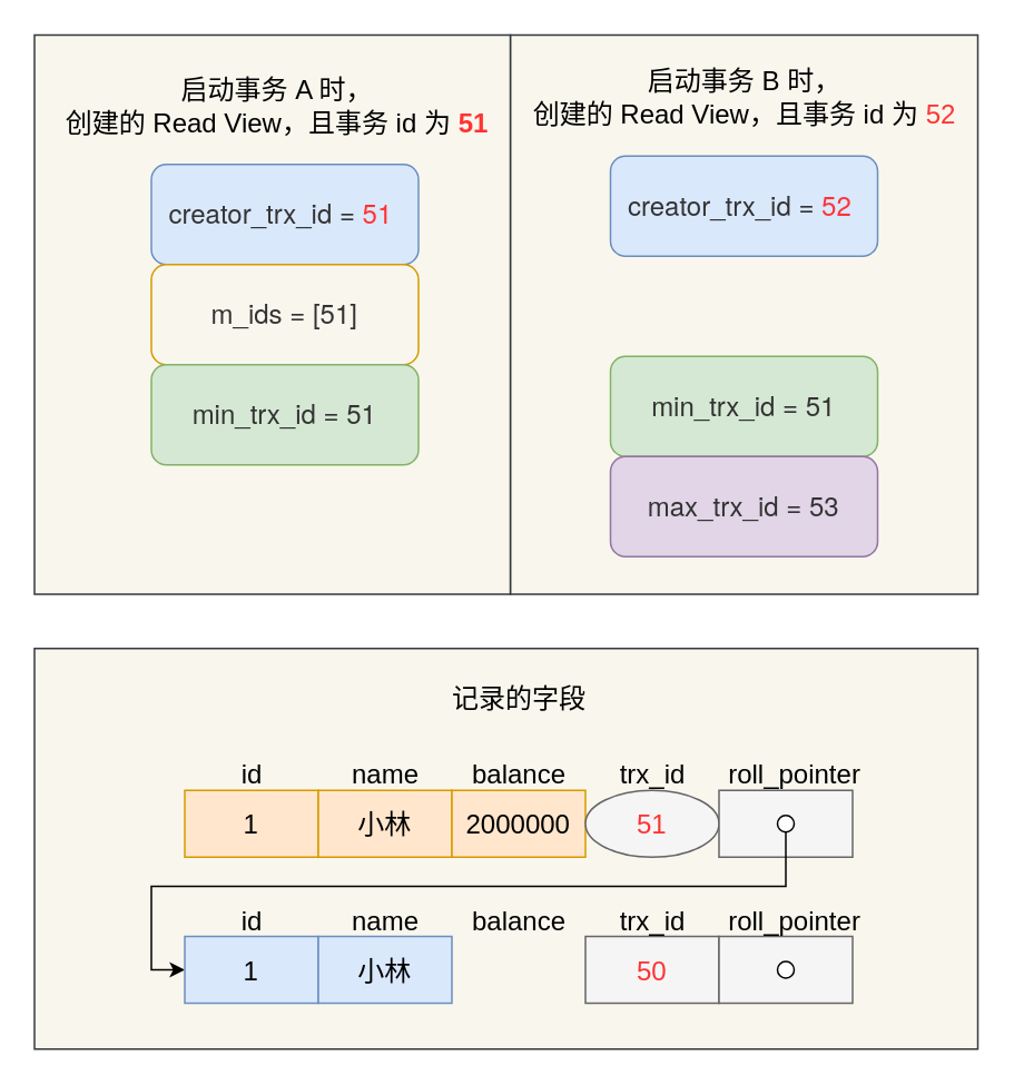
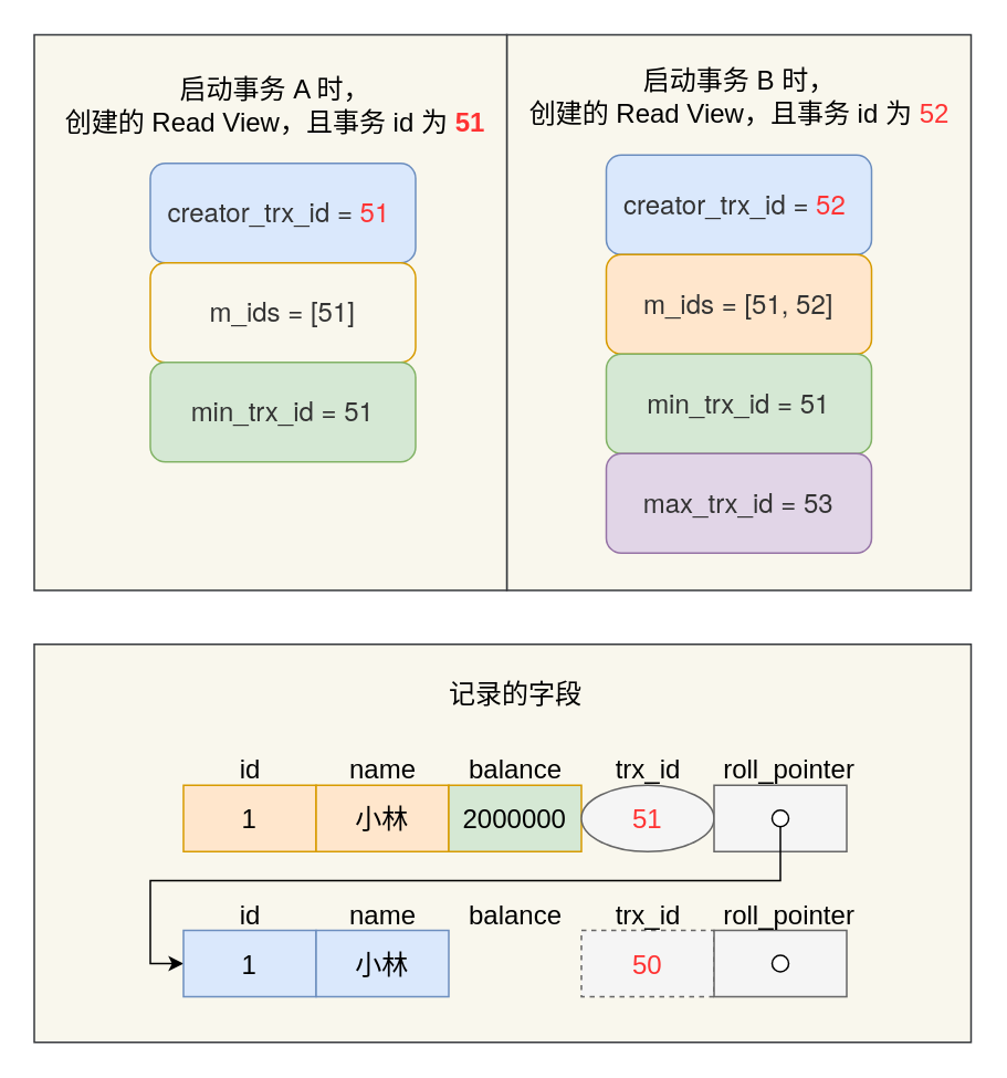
  <mxCell id="0" />
  <mxCell id="1" parent="0" />
  <mxCell id="2" value="" style="rounded=0;whiteSpace=wrap;html=1;fontSize=16;fillColor=#f9f7ed;strokeColor=#36393d;" parent="1" vertex="1"><mxGeometry x="20" y="388" width="565" height="240" as="geometry" /></mxCell>
  <mxCell id="3" value="" style="rounded=0;whiteSpace=wrap;html=1;fontSize=16;fillColor=#f9f7ed;strokeColor=#36393d;" parent="1" vertex="1"><mxGeometry x="305" y="20.5" width="280" height="335" as="geometry" /></mxCell>
  <mxCell id="4" value="" style="rounded=0;whiteSpace=wrap;html=1;fontSize=16;fillColor=#f9f7ed;strokeColor=#36393d;" parent="1" vertex="1"><mxGeometry x="20" y="20.5" width="285" height="335" as="geometry" /></mxCell>
  <mxCell id="5" value="&lt;span style=&quot;color: rgb(51 , 51 , 51) ; font-family: &amp;#34;helvetica neue&amp;#34; , &amp;#34;helvetica&amp;#34; , &amp;#34;arial&amp;#34; , sans-serif ; font-size: 16px ; text-align: left&quot;&gt;creator_trx_&lt;/span&gt;&lt;span style=&quot;color: rgb(51 , 51 , 51) ; font-family: &amp;#34;helvetica neue&amp;#34; , &amp;#34;helvetica&amp;#34; , &amp;#34;arial&amp;#34; , sans-serif ; font-size: 16px ; text-align: left&quot;&gt;id = &lt;/span&gt;&lt;span style=&quot;font-family: &amp;#34;helvetica neue&amp;#34; , &amp;#34;helvetica&amp;#34; , &amp;#34;arial&amp;#34; , sans-serif ; font-size: 16px ; text-align: left&quot;&gt;&lt;font color=&quot;#ff3333&quot;&gt;51&lt;/font&gt;&lt;/span&gt;&lt;span style=&quot;color: rgb(51 , 51 , 51) ; font-family: &amp;#34;helvetica neue&amp;#34; , &amp;#34;helvetica&amp;#34; , &amp;#34;arial&amp;#34; , sans-serif ; font-size: 16px ; text-align: left&quot;&gt;&amp;nbsp;&lt;/span&gt;" style="rounded=1;whiteSpace=wrap;html=1;fontSize=16;fillColor=#dae8fc;strokeColor=#6c8ebf;labelBackgroundColor=none;" parent="1" vertex="1"><mxGeometry x="90" y="98" width="160" height="60" as="geometry" /></mxCell>
  <mxCell id="6" value="&lt;span style=&quot;color: rgb(51 , 51 , 51) ; font-family: &amp;#34;helvetica neue&amp;#34; , &amp;#34;helvetica&amp;#34; , &amp;#34;arial&amp;#34; , sans-serif ; font-size: 16px ; text-align: left&quot;&gt;m_&lt;/span&gt;&lt;span style=&quot;color: rgb(51 , 51 , 51) ; font-family: &amp;#34;helvetica neue&amp;#34; , &amp;#34;helvetica&amp;#34; , &amp;#34;arial&amp;#34; , sans-serif ; font-size: 16px ; text-align: left&quot;&gt;id&lt;/span&gt;&lt;span style=&quot;color: rgb(51 , 51 , 51) ; font-family: &amp;#34;helvetica neue&amp;#34; , &amp;#34;helvetica&amp;#34; , &amp;#34;arial&amp;#34; , sans-serif ; font-size: 16px ; text-align: left&quot;&gt;s = [51]&lt;br style=&quot;font-size: 16px&quot;&gt;&lt;/span&gt;" style="rounded=1;whiteSpace=wrap;html=1;fontSize=16;fillColor=#f9f7ed;strokeColor=#d79b00;labelBackgroundColor=none;" parent="1" vertex="1"><mxGeometry x="90" y="158" width="160" height="60" as="geometry" /></mxCell>
  <mxCell id="7" value="&lt;span style=&quot;color: rgb(51 , 51 , 51) ; font-family: &amp;quot;helvetica neue&amp;quot; , &amp;quot;helvetica&amp;quot; , &amp;quot;arial&amp;quot; , sans-serif ; font-size: 16px ; text-align: left&quot;&gt;min_trx_&lt;/span&gt;&lt;span style=&quot;color: rgb(51 , 51 , 51) ; font-family: &amp;quot;helvetica neue&amp;quot; , &amp;quot;helvetica&amp;quot; , &amp;quot;arial&amp;quot; , sans-serif ; font-size: 16px ; text-align: left&quot;&gt;id = 51&lt;/span&gt;" style="rounded=1;whiteSpace=wrap;html=1;fontSize=16;fillColor=#d5e8d4;strokeColor=#82b366;labelBackgroundColor=none;" parent="1" vertex="1"><mxGeometry x="90" y="218" width="160" height="60" as="geometry" /></mxCell>
  <mxCell id="8" value="&lt;span style=&quot;color: rgb(51 , 51 , 51) ; font-family: &amp;#34;helvetica neue&amp;#34; , &amp;#34;helvetica&amp;#34; , &amp;#34;arial&amp;#34; , sans-serif ; font-size: 16px ; text-align: left&quot;&gt;creator_trx_&lt;/span&gt;&lt;span style=&quot;color: rgb(51 , 51 , 51) ; font-family: &amp;#34;helvetica neue&amp;#34; , &amp;#34;helvetica&amp;#34; , &amp;#34;arial&amp;#34; , sans-serif ; font-size: 16px ; text-align: left&quot;&gt;id = &lt;/span&gt;&lt;span style=&quot;font-family: &amp;#34;helvetica neue&amp;#34; , &amp;#34;helvetica&amp;#34; , &amp;#34;arial&amp;#34; , sans-serif ; font-size: 16px ; text-align: left&quot;&gt;&lt;font color=&quot;#ff3333&quot;&gt;52&lt;/font&gt;&lt;/span&gt;&lt;span style=&quot;color: rgb(51 , 51 , 51) ; font-family: &amp;#34;helvetica neue&amp;#34; , &amp;#34;helvetica&amp;#34; , &amp;#34;arial&amp;#34; , sans-serif ; font-size: 16px ; text-align: left&quot;&gt;&amp;nbsp;&lt;/span&gt;" style="rounded=1;whiteSpace=wrap;html=1;fontSize=16;fillColor=#dae8fc;strokeColor=#6c8ebf;labelBackgroundColor=none;" parent="1" vertex="1"><mxGeometry x="365" y="93" width="160" height="60" as="geometry" /></mxCell>
+ <mxCell id="9" value="&lt;span style=&quot;color: rgb(51 , 51 , 51) ; font-family: &amp;quot;helvetica neue&amp;quot; , &amp;quot;helvetica&amp;quot; , &amp;quot;arial&amp;quot; , sans-serif ; font-size: 16px ; text-align: left&quot;&gt;m_&lt;/span&gt;&lt;span style=&quot;color: rgb(51 , 51 , 51) ; font-family: &amp;quot;helvetica neue&amp;quot; , &amp;quot;helvetica&amp;quot; , &amp;quot;arial&amp;quot; , sans-serif ; font-size: 16px ; text-align: left&quot;&gt;id&lt;/span&gt;&lt;span style=&quot;color: rgb(51 , 51 , 51) ; font-family: &amp;quot;helvetica neue&amp;quot; , &amp;quot;helvetica&amp;quot; , &amp;quot;arial&amp;quot; , sans-serif ; font-size: 16px ; text-align: left&quot;&gt;s = [51, 52]&lt;br style=&quot;font-size: 16px;&quot;&gt;&lt;/span&gt;" style="rounded=1;whiteSpace=wrap;html=1;fontSize=16;fillColor=#ffe6cc;strokeColor=#d79b00;labelBackgroundColor=none;" parent="1" vertex="1"><mxGeometry x="365" y="153" width="160" height="60" as="geometry" /></mxCell>
  <mxCell id="10" value="&lt;span style=&quot;color: rgb(51 , 51 , 51) ; font-family: &amp;quot;helvetica neue&amp;quot; , &amp;quot;helvetica&amp;quot; , &amp;quot;arial&amp;quot; , sans-serif ; font-size: 16px ; text-align: left&quot;&gt;min_trx_&lt;/span&gt;&lt;span style=&quot;color: rgb(51 , 51 , 51) ; font-family: &amp;quot;helvetica neue&amp;quot; , &amp;quot;helvetica&amp;quot; , &amp;quot;arial&amp;quot; , sans-serif ; font-size: 16px ; text-align: left&quot;&gt;id = 51&lt;/span&gt;" style="rounded=1;whiteSpace=wrap;html=1;fontSize=16;fillColor=#d5e8d4;strokeColor=#82b366;labelBackgroundColor=none;" parent="1" vertex="1"><mxGeometry x="365" y="213" width="160" height="60" as="geometry" /></mxCell>
  <mxCell id="11" value="&lt;span style=&quot;color: rgb(51 , 51 , 51) ; font-family: &amp;quot;helvetica neue&amp;quot; , &amp;quot;helvetica&amp;quot; , &amp;quot;arial&amp;quot; , sans-serif ; font-size: 16px ; text-align: left&quot;&gt;max_trx_&lt;/span&gt;&lt;span style=&quot;color: rgb(51 , 51 , 51) ; font-family: &amp;quot;helvetica neue&amp;quot; , &amp;quot;helvetica&amp;quot; , &amp;quot;arial&amp;quot; , sans-serif ; font-size: 16px ; text-align: left&quot;&gt;id = 53&lt;/span&gt;" style="rounded=1;whiteSpace=wrap;html=1;fontSize=16;fillColor=#e1d5e7;strokeColor=#9673a6;labelBackgroundColor=none;" parent="1" vertex="1"><mxGeometry x="365" y="273" width="160" height="60" as="geometry" /></mxCell>
  <mxCell id="12" value="启动事务 A 时，&lt;br style=&quot;font-size: 16px&quot;&gt;创建的 Read View，且事务 id 为 &lt;b&gt;&lt;font color=&quot;#ff3333&quot;&gt;51&lt;/font&gt;&lt;/b&gt;" style="text;html=1;align=center;verticalAlign=middle;resizable=0;points=[];autosize=1;strokeColor=none;fontSize=16;" parent="1" vertex="1"><mxGeometry x="30" y="43" width="270" height="40" as="geometry" /></mxCell>
  <mxCell id="13" value="启动事务 B 时，&lt;br style=&quot;font-size: 16px&quot;&gt;创建的 Read View，且事务 id 为 &lt;font color=&quot;#ff3333&quot;&gt;52&lt;/font&gt;" style="text;html=1;align=center;verticalAlign=middle;resizable=0;points=[];autosize=1;strokeColor=none;fontSize=16;" parent="1" vertex="1"><mxGeometry x="310" y="38" width="270" height="40" as="geometry" /></mxCell>
  <mxCell id="14" value="1" style="rounded=0;whiteSpace=wrap;html=1;fontSize=16;fillColor=#ffe6cc;strokeColor=#d79b00;" parent="1" vertex="1"><mxGeometry x="110" y="473" width="80" height="40" as="geometry" /></mxCell>
  <mxCell id="15" value="小林" style="rounded=0;whiteSpace=wrap;html=1;fontSize=16;fillColor=#ffe6cc;strokeColor=#d79b00;" parent="1" vertex="1"><mxGeometry x="190" y="473" width="80" height="40" as="geometry" /></mxCell>
- <mxCell id="16" value="2000000" style="rounded=0;whiteSpace=wrap;html=1;fontSize=16;fillColor=#ffe6cc;strokeColor=#d79b00;" parent="1" vertex="1"><mxGeometry x="270" y="473" width="80" height="40" as="geometry" /></mxCell>
+ <mxCell id="16" value="2000000" style="rounded=0;whiteSpace=wrap;html=1;fontSize=16;fillColor=#d5e8d4;strokeColor=#d79b00;" parent="1" vertex="1"><mxGeometry x="270" y="473" width="80" height="40" as="geometry" /></mxCell>
  <mxCell id="17" value="&lt;font color=&quot;#ff3333&quot;&gt;51&lt;/font&gt;" style="ellipse;whiteSpace=wrap;html=1;fontSize=16;fillColor=#f5f5f5;strokeColor=#666666;fontColor=#333333;" parent="1" vertex="1"><mxGeometry x="350" y="473" width="80" height="40" as="geometry" /></mxCell>
  <mxCell id="18" value="" style="rounded=0;whiteSpace=wrap;html=1;fontSize=16;fillColor=#f5f5f5;strokeColor=#666666;fontColor=#333333;" parent="1" vertex="1"><mxGeometry x="430" y="473" width="80" height="40" as="geometry" /></mxCell>
  <mxCell id="19" value="id" style="text;html=1;align=center;verticalAlign=middle;resizable=0;points=[];autosize=1;strokeColor=none;fontSize=16;" parent="1" vertex="1"><mxGeometry x="135" y="453" width="30" height="20" as="geometry" /></mxCell>
  <mxCell id="20" value="name" style="text;html=1;align=center;verticalAlign=middle;resizable=0;points=[];autosize=1;strokeColor=none;fontSize=16;" parent="1" vertex="1"><mxGeometry x="200" y="453" width="60" height="20" as="geometry" /></mxCell>
  <mxCell id="21" value="balance" style="text;html=1;align=center;verticalAlign=middle;resizable=0;points=[];autosize=1;strokeColor=none;fontSize=16;" parent="1" vertex="1"><mxGeometry x="275" y="453" width="70" height="20" as="geometry" /></mxCell>
  <mxCell id="22" value="trx_id" style="text;html=1;align=center;verticalAlign=middle;resizable=0;points=[];autosize=1;strokeColor=none;fontSize=16;" parent="1" vertex="1"><mxGeometry x="365" y="453" width="50" height="20" as="geometry" /></mxCell>
  <mxCell id="23" value="roll_pointer" style="text;html=1;align=center;verticalAlign=middle;resizable=0;points=[];autosize=1;strokeColor=none;fontSize=16;" parent="1" vertex="1"><mxGeometry x="430" y="453" width="90" height="20" as="geometry" /></mxCell>
  <mxCell id="24" style="edgeStyle=orthogonalEdgeStyle;rounded=0;orthogonalLoop=1;jettySize=auto;html=1;entryX=0;entryY=0.5;entryDx=0;entryDy=0;" parent="1" source="25" target="27" edge="1"><mxGeometry relative="1" as="geometry"><Array as="points"><mxPoint x="470" y="530.5" /><mxPoint x="90" y="530.5" /><mxPoint x="90" y="580.5" /></Array></mxGeometry></mxCell>
  <mxCell id="25" value="" style="ellipse;whiteSpace=wrap;html=1;aspect=fixed;fontSize=16;" parent="1" vertex="1"><mxGeometry x="465" y="488" width="10" height="10" as="geometry" /></mxCell>
  <mxCell id="26" value="记录的字段" style="text;html=1;align=center;verticalAlign=middle;resizable=0;points=[];autosize=1;strokeColor=none;fontSize=16;" parent="1" vertex="1"><mxGeometry x="260" y="408" width="100" height="20" as="geometry" /></mxCell>
  <mxCell id="27" value="1" style="rounded=0;whiteSpace=wrap;html=1;fontSize=16;fillColor=#dae8fc;strokeColor=#6c8ebf;" parent="1" vertex="1"><mxGeometry x="110" y="560.5" width="80" height="40" as="geometry" /></mxCell>
  <mxCell id="28" value="小林" style="rounded=0;whiteSpace=wrap;html=1;fontSize=16;fillColor=#dae8fc;strokeColor=#6c8ebf;" parent="1" vertex="1"><mxGeometry x="190" y="560.5" width="80" height="40" as="geometry" /></mxCell>
- <mxCell id="29" value="&lt;font color=&quot;#ff3333&quot;&gt;50&lt;/font&gt;" style="rounded=0;whiteSpace=wrap;html=1;fontSize=16;fillColor=#f5f5f5;strokeColor=#666666;fontColor=#333333;" parent="1" vertex="1"><mxGeometry x="350" y="560.5" width="80" height="40" as="geometry" /></mxCell>
+ <mxCell id="29" value="&lt;font color=&quot;#ff3333&quot;&gt;50&lt;/font&gt;" style="rounded=0;whiteSpace=wrap;html=1;fontSize=16;fillColor=#f5f5f5;strokeColor=#666666;fontColor=#333333;dashed=1;" parent="1" vertex="1"><mxGeometry x="350" y="560.5" width="80" height="40" as="geometry" /></mxCell>
  <mxCell id="30" value="" style="rounded=0;whiteSpace=wrap;html=1;fontSize=16;fillColor=#f5f5f5;strokeColor=#666666;fontColor=#333333;" parent="1" vertex="1"><mxGeometry x="430" y="560.5" width="80" height="40" as="geometry" /></mxCell>
  <mxCell id="31" value="id" style="text;html=1;align=center;verticalAlign=middle;resizable=0;points=[];autosize=1;strokeColor=none;fontSize=16;" parent="1" vertex="1"><mxGeometry x="135" y="540.5" width="30" height="20" as="geometry" /></mxCell>
  <mxCell id="32" value="name" style="text;html=1;align=center;verticalAlign=middle;resizable=0;points=[];autosize=1;strokeColor=none;fontSize=16;" parent="1" vertex="1"><mxGeometry x="200" y="540.5" width="60" height="20" as="geometry" /></mxCell>
  <mxCell id="33" value="balance" style="text;html=1;align=center;verticalAlign=middle;resizable=0;points=[];autosize=1;strokeColor=none;fontSize=16;" parent="1" vertex="1"><mxGeometry x="275" y="540.5" width="70" height="20" as="geometry" /></mxCell>
  <mxCell id="34" value="trx_id" style="text;html=1;align=center;verticalAlign=middle;resizable=0;points=[];autosize=1;strokeColor=none;fontSize=16;" parent="1" vertex="1"><mxGeometry x="365" y="540.5" width="50" height="20" as="geometry" /></mxCell>
  <mxCell id="35" value="roll_pointer" style="text;html=1;align=center;verticalAlign=middle;resizable=0;points=[];autosize=1;strokeColor=none;fontSize=16;" parent="1" vertex="1"><mxGeometry x="430" y="540.5" width="90" height="20" as="geometry" /></mxCell>
  <mxCell id="36" value="" style="ellipse;whiteSpace=wrap;html=1;aspect=fixed;fontSize=16;" parent="1" vertex="1"><mxGeometry x="465" y="575.5" width="10" height="10" as="geometry" /></mxCell>
